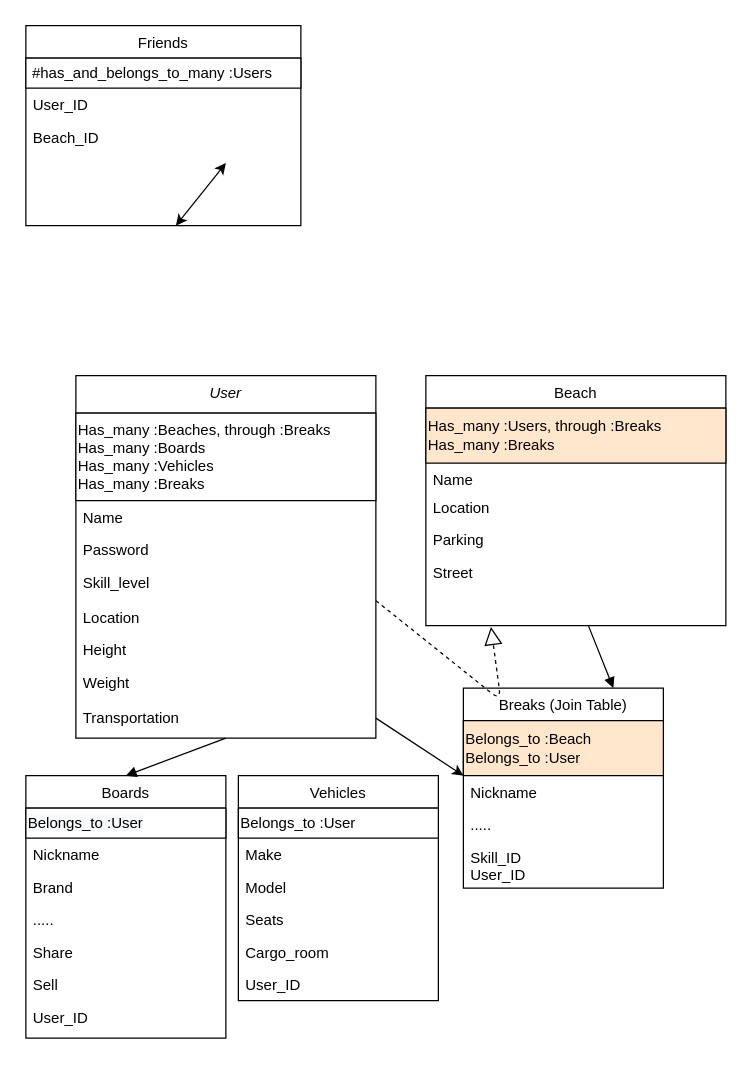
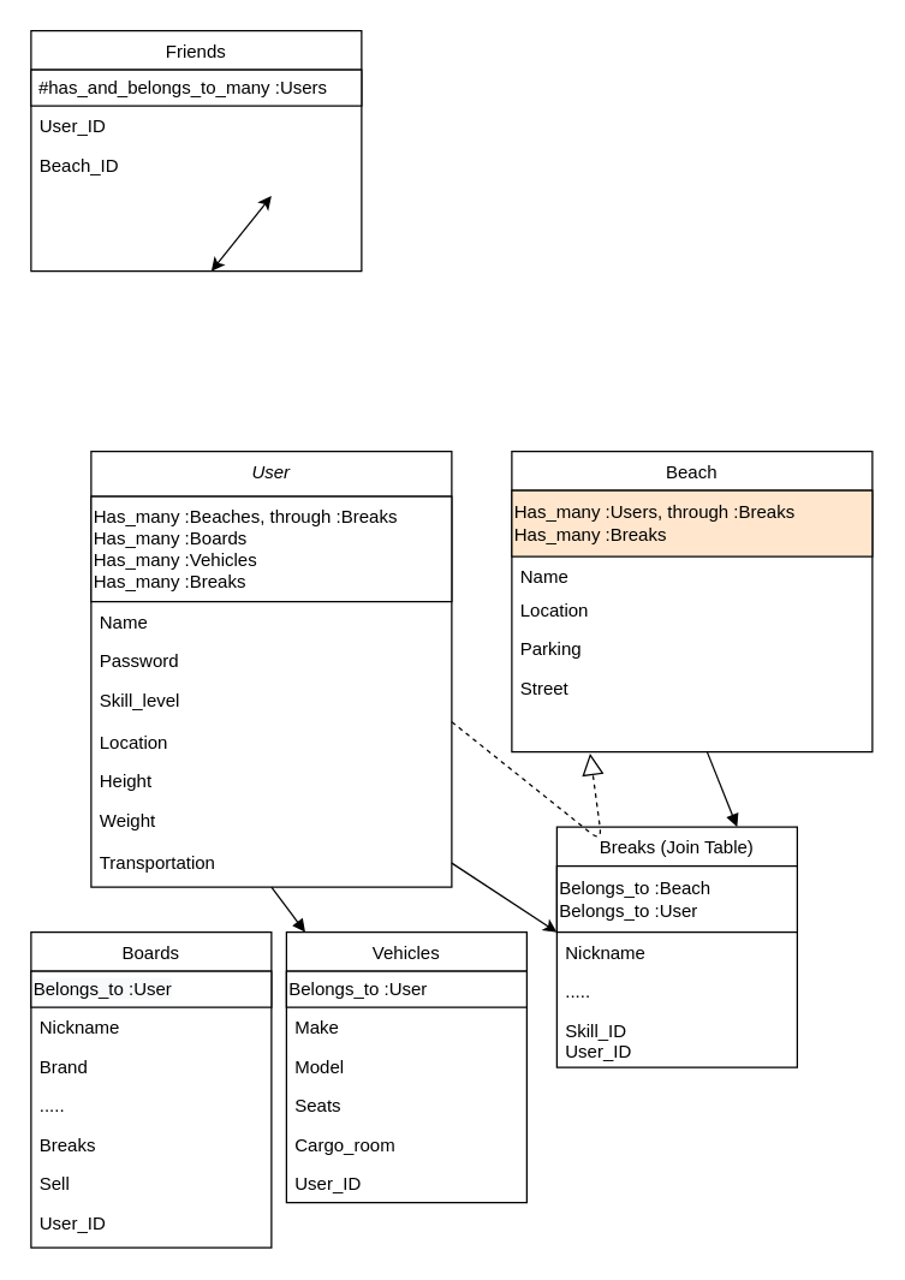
  <mxCell id="0" />
  <mxCell id="1" parent="0" />
  <mxCell id="2" value="User&#10;" style="swimlane;fontStyle=2;align=center;verticalAlign=top;childLayout=stackLayout;horizontal=1;startSize=30;horizontalStack=0;resizeParent=1;resizeLast=0;collapsible=1;marginBottom=0;rounded=0;shadow=0;strokeWidth=1;" parent="1" vertex="1"><mxGeometry x="60" y="300" width="240" height="290" as="geometry"><mxRectangle x="230" y="140" width="160" height="26" as="alternateBounds" /></mxGeometry></mxCell>
  <mxCell id="3" value="Has_many :Beaches, through :Breaks&lt;br&gt;Has_many :Boards&lt;br&gt;Has_many :Vehicles&lt;br&gt;Has_many :Breaks" style="rounded=0;whiteSpace=wrap;html=1;align=left;" parent="2" vertex="1"><mxGeometry y="30" width="240" height="70" as="geometry" /></mxCell>
  <mxCell id="4" value="Name" style="text;align=left;verticalAlign=top;spacingLeft=4;spacingRight=4;overflow=hidden;rotatable=0;points=[[0,0.5],[1,0.5]];portConstraint=eastwest;" parent="2" vertex="1"><mxGeometry y="100" width="240" height="26" as="geometry" /></mxCell>
  <mxCell id="5" value="Password" style="text;align=left;verticalAlign=top;spacingLeft=4;spacingRight=4;overflow=hidden;rotatable=0;points=[[0,0.5],[1,0.5]];portConstraint=eastwest;rounded=0;shadow=0;html=0;" parent="2" vertex="1"><mxGeometry y="126" width="240" height="26" as="geometry" /></mxCell>
  <mxCell id="6" value="Skill_level" style="text;align=left;verticalAlign=top;spacingLeft=4;spacingRight=4;overflow=hidden;rotatable=0;points=[[0,0.5],[1,0.5]];portConstraint=eastwest;rounded=0;shadow=0;html=0;" parent="2" vertex="1"><mxGeometry y="152" width="240" height="28" as="geometry" /></mxCell>
  <mxCell id="7" value="Location" style="text;align=left;verticalAlign=top;spacingLeft=4;spacingRight=4;overflow=hidden;rotatable=0;points=[[0,0.5],[1,0.5]];portConstraint=eastwest;rounded=0;shadow=0;html=0;" parent="2" vertex="1"><mxGeometry y="180" width="240" height="26" as="geometry" /></mxCell>
  <mxCell id="8" value="Height" style="text;align=left;verticalAlign=top;spacingLeft=4;spacingRight=4;overflow=hidden;rotatable=0;points=[[0,0.5],[1,0.5]];portConstraint=eastwest;rounded=0;shadow=0;html=0;" parent="2" vertex="1"><mxGeometry y="206" width="240" height="26" as="geometry" /></mxCell>
  <mxCell id="9" value="Weight" style="text;align=left;verticalAlign=top;spacingLeft=4;spacingRight=4;overflow=hidden;rotatable=0;points=[[0,0.5],[1,0.5]];portConstraint=eastwest;" parent="2" vertex="1"><mxGeometry y="232" width="240" height="28" as="geometry" /></mxCell>
  <mxCell id="10" value="Transportation" style="text;align=left;verticalAlign=top;spacingLeft=4;spacingRight=4;overflow=hidden;rotatable=0;points=[[0,0.5],[1,0.5]];portConstraint=eastwest;" parent="2" vertex="1"><mxGeometry y="260" width="240" height="28" as="geometry" /></mxCell>
  <mxCell id="11" value="Breaks (Join Table)" style="swimlane;fontStyle=0;align=center;verticalAlign=top;childLayout=stackLayout;horizontal=1;startSize=26;horizontalStack=0;resizeParent=1;resizeLast=0;collapsible=1;marginBottom=0;rounded=0;shadow=0;strokeWidth=1;" parent="1" vertex="1"><mxGeometry x="370" y="550" width="160" height="160" as="geometry"><mxRectangle x="130" y="380" width="160" height="26" as="alternateBounds" /></mxGeometry></mxCell>
- <mxCell id="12" value="Belongs_to :Beach&lt;br&gt;Belongs_to :User" style="rounded=0;whiteSpace=wrap;html=1;align=left;fillColor=#ffe6cc;" parent="11" vertex="1"><mxGeometry y="26" width="160" height="44" as="geometry" /></mxCell>
+ <mxCell id="12" value="Belongs_to :Beach&lt;br&gt;Belongs_to :User" style="rounded=0;whiteSpace=wrap;html=1;align=left;" parent="11" vertex="1"><mxGeometry y="26" width="160" height="44" as="geometry" /></mxCell>
  <mxCell id="13" value="Nickname" style="text;align=left;verticalAlign=top;spacingLeft=4;spacingRight=4;overflow=hidden;rotatable=0;points=[[0,0.5],[1,0.5]];portConstraint=eastwest;" parent="11" vertex="1"><mxGeometry y="70" width="160" height="26" as="geometry" /></mxCell>
  <mxCell id="14" value="....." style="text;align=left;verticalAlign=top;spacingLeft=4;spacingRight=4;overflow=hidden;rotatable=0;points=[[0,0.5],[1,0.5]];portConstraint=eastwest;" parent="11" vertex="1"><mxGeometry y="96" width="160" height="26" as="geometry" /></mxCell>
  <mxCell id="15" value="Skill_ID&#10;User_ID" style="text;align=left;verticalAlign=top;spacingLeft=4;spacingRight=4;overflow=hidden;rotatable=0;points=[[0,0.5],[1,0.5]];portConstraint=eastwest;" parent="11" vertex="1"><mxGeometry y="122" width="160" height="38" as="geometry" /></mxCell>
  <mxCell id="16" value="Boards" style="swimlane;fontStyle=0;align=center;verticalAlign=top;childLayout=stackLayout;horizontal=1;startSize=26;horizontalStack=0;resizeParent=1;resizeLast=0;collapsible=1;marginBottom=0;rounded=0;shadow=0;strokeWidth=1;" parent="1" vertex="1"><mxGeometry y="620" width="160" height="210" as="geometry" x="20"><mxRectangle x="340" y="380" width="170" height="26" as="alternateBounds" /></mxGeometry></mxCell>
  <mxCell id="17" value="&lt;meta charset=&quot;utf-8&quot;&gt;&lt;span style=&quot;color: rgb(0, 0, 0); font-family: helvetica; font-size: 12px; font-style: normal; font-weight: 400; letter-spacing: normal; text-align: left; text-indent: 0px; text-transform: none; word-spacing: 0px; background-color: rgb(248, 249, 250); display: inline; float: none;&quot;&gt;Belongs_to :User&lt;/span&gt;" style="rounded=0;whiteSpace=wrap;html=1;align=left;" parent="16" vertex="1"><mxGeometry y="26" width="160" height="24" as="geometry" /></mxCell>
  <mxCell id="18" value="Nickname" style="text;align=left;verticalAlign=top;spacingLeft=4;spacingRight=4;overflow=hidden;rotatable=0;points=[[0,0.5],[1,0.5]];portConstraint=eastwest;" parent="16" vertex="1"><mxGeometry y="50" width="160" height="26" as="geometry" /></mxCell>
  <mxCell id="19" value="Brand" style="text;align=left;verticalAlign=top;spacingLeft=4;spacingRight=4;overflow=hidden;rotatable=0;points=[[0,0.5],[1,0.5]];portConstraint=eastwest;" parent="16" vertex="1"><mxGeometry y="76" width="160" height="26" as="geometry" /></mxCell>
  <mxCell id="20" value="....." style="text;align=left;verticalAlign=top;spacingLeft=4;spacingRight=4;overflow=hidden;rotatable=0;points=[[0,0.5],[1,0.5]];portConstraint=eastwest;" parent="16" vertex="1"><mxGeometry y="102" width="160" height="26" as="geometry" /></mxCell>
- <mxCell id="21" value="Share" style="text;align=left;verticalAlign=top;spacingLeft=4;spacingRight=4;overflow=hidden;rotatable=0;points=[[0,0.5],[1,0.5]];portConstraint=eastwest;" parent="16" vertex="1"><mxGeometry y="128" width="160" height="26" as="geometry" /></mxCell>
+ <mxCell id="21" value="Breaks" style="text;align=left;verticalAlign=top;spacingLeft=4;spacingRight=4;overflow=hidden;rotatable=0;points=[[0,0.5],[1,0.5]];portConstraint=eastwest;" parent="16" vertex="1"><mxGeometry y="128" width="160" height="26" as="geometry" /></mxCell>
  <mxCell id="22" value="Sell" style="text;align=left;verticalAlign=top;spacingLeft=4;spacingRight=4;overflow=hidden;rotatable=0;points=[[0,0.5],[1,0.5]];portConstraint=eastwest;" parent="16" vertex="1"><mxGeometry y="154" width="160" height="26" as="geometry" /></mxCell>
  <mxCell id="23" value="User_ID" style="text;align=left;verticalAlign=top;spacingLeft=4;spacingRight=4;overflow=hidden;rotatable=0;points=[[0,0.5],[1,0.5]];portConstraint=eastwest;" parent="16" vertex="1"><mxGeometry y="180" width="160" height="26" as="geometry" /></mxCell>
  <mxCell id="24" value="Beach" style="swimlane;fontStyle=0;align=center;verticalAlign=top;childLayout=stackLayout;horizontal=1;startSize=26;horizontalStack=0;resizeParent=1;resizeLast=0;collapsible=1;marginBottom=0;rounded=0;shadow=0;strokeWidth=1;" parent="1" vertex="1"><mxGeometry x="340" y="300" width="240" height="200" as="geometry"><mxRectangle x="550" y="140" width="160" height="26" as="alternateBounds" /></mxGeometry></mxCell>
  <mxCell id="25" value="Has_many :Users, through :Breaks&lt;br&gt;Has_many :Breaks" style="rounded=0;whiteSpace=wrap;html=1;align=left;fillColor=#ffe6cc;" parent="24" vertex="1"><mxGeometry y="26" width="240" height="44" as="geometry" /></mxCell>
  <mxCell id="26" value="Name" style="text;align=left;verticalAlign=top;spacingLeft=4;spacingRight=4;overflow=hidden;rotatable=0;points=[[0,0.5],[1,0.5]];portConstraint=eastwest;" parent="24" vertex="1"><mxGeometry y="70" width="240" height="22" as="geometry" /></mxCell>
  <mxCell id="27" value="Location" style="text;align=left;verticalAlign=top;spacingLeft=4;spacingRight=4;overflow=hidden;rotatable=0;points=[[0,0.5],[1,0.5]];portConstraint=eastwest;" parent="24" vertex="1"><mxGeometry y="92" width="240" height="26" as="geometry" /></mxCell>
  <mxCell id="28" value="Parking" style="text;align=left;verticalAlign=top;spacingLeft=4;spacingRight=4;overflow=hidden;rotatable=0;points=[[0,0.5],[1,0.5]];portConstraint=eastwest;" parent="24" vertex="1"><mxGeometry y="118" width="240" height="26" as="geometry" /></mxCell>
  <mxCell id="29" value="Street" style="text;align=left;verticalAlign=top;spacingLeft=4;spacingRight=4;overflow=hidden;rotatable=0;points=[[0,0.5],[1,0.5]];portConstraint=eastwest;" parent="24" vertex="1"><mxGeometry y="144" width="240" height="56" as="geometry" /></mxCell>
  <mxCell id="30" value="" style="endArrow=block;dashed=1;endFill=0;endSize=12;html=1;entryX=0.217;entryY=1.018;entryDx=0;entryDy=0;entryPerimeter=0;" parent="24" target="29" edge="1"><mxGeometry width="160" relative="1" as="geometry"><mxPoint x="-40" y="180" as="sourcePoint" /><mxPoint x="110" y="180" as="targetPoint" /><Array as="points"><mxPoint x="60" y="260" /></Array></mxGeometry></mxCell>
  <mxCell id="31" value="Vehicles" style="swimlane;fontStyle=0;align=center;verticalAlign=top;childLayout=stackLayout;horizontal=1;startSize=26;horizontalStack=0;resizeParent=1;resizeLast=0;collapsible=1;marginBottom=0;rounded=0;shadow=0;strokeWidth=1;" parent="1" vertex="1"><mxGeometry x="190" y="620" width="160" height="180" as="geometry"><mxRectangle x="340" y="380" width="170" height="26" as="alternateBounds" /></mxGeometry></mxCell>
  <mxCell id="32" value="Belongs_to :User" style="rounded=0;whiteSpace=wrap;html=1;align=left;" parent="31" vertex="1"><mxGeometry y="26" width="160" height="24" as="geometry" /></mxCell>
  <mxCell id="33" value="Make" style="text;align=left;verticalAlign=top;spacingLeft=4;spacingRight=4;overflow=hidden;rotatable=0;points=[[0,0.5],[1,0.5]];portConstraint=eastwest;" parent="31" vertex="1"><mxGeometry y="50" width="160" height="26" as="geometry" /></mxCell>
  <mxCell id="34" value="Model" style="text;align=left;verticalAlign=top;spacingLeft=4;spacingRight=4;overflow=hidden;rotatable=0;points=[[0,0.5],[1,0.5]];portConstraint=eastwest;" parent="31" vertex="1"><mxGeometry y="76" width="160" height="26" as="geometry" /></mxCell>
  <mxCell id="35" value="Seats" style="text;align=left;verticalAlign=top;spacingLeft=4;spacingRight=4;overflow=hidden;rotatable=0;points=[[0,0.5],[1,0.5]];portConstraint=eastwest;" parent="31" vertex="1"><mxGeometry y="102" width="160" height="26" as="geometry" /></mxCell>
  <mxCell id="36" value="Cargo_room" style="text;align=left;verticalAlign=top;spacingLeft=4;spacingRight=4;overflow=hidden;rotatable=0;points=[[0,0.5],[1,0.5]];portConstraint=eastwest;" parent="31" vertex="1"><mxGeometry y="128" width="160" height="26" as="geometry" /></mxCell>
  <mxCell id="37" value="User_ID" style="text;align=left;verticalAlign=top;spacingLeft=4;spacingRight=4;overflow=hidden;rotatable=0;points=[[0,0.5],[1,0.5]];portConstraint=eastwest;" parent="31" vertex="1"><mxGeometry y="154" width="160" height="26" as="geometry" /></mxCell>
- <mxCell id="38" value="" style="html=1;verticalAlign=bottom;endArrow=block;entryX=0.5;entryY=0;entryDx=0;entryDy=0;exitX=0.5;exitY=1.071;exitDx=0;exitDy=0;exitPerimeter=0;" parent="1" source="10" target="16" edge="1"><mxGeometry x="1" y="269" width="80" relative="1" as="geometry"><mxPoint x="150" y="610" as="sourcePoint" /><mxPoint x="140" y="680" as="targetPoint" /><mxPoint x="260" y="199" as="offset" /></mxGeometry></mxCell>
+ <mxCell id="39" value="" style="html=1;verticalAlign=bottom;endArrow=block;exitX=0.5;exitY=1;exitDx=0;exitDy=0;" parent="1" source="2" edge="1" target="31"><mxGeometry x="1" y="269" width="80" relative="1" as="geometry"><mxPoint x="160" y="630" as="sourcePoint" /><mxPoint x="290" y="700" as="targetPoint" /><mxPoint x="260" y="199" as="offset" /></mxGeometry></mxCell>
  <mxCell id="40" value="" style="html=1;verticalAlign=bottom;endArrow=block;entryX=0.75;entryY=0;entryDx=0;entryDy=0;" parent="1" target="11" edge="1"><mxGeometry x="1" y="269" width="80" relative="1" as="geometry"><mxPoint x="470" y="500" as="sourcePoint" /><mxPoint x="459.5" y="560" as="targetPoint" /><mxPoint x="260" y="199" as="offset" /></mxGeometry></mxCell>
  <mxCell id="41" value="Friends" style="swimlane;fontStyle=0;align=center;verticalAlign=top;childLayout=stackLayout;horizontal=1;startSize=26;horizontalStack=0;resizeParent=1;resizeLast=0;collapsible=1;marginBottom=0;rounded=0;shadow=0;strokeWidth=1;" parent="1" vertex="1"><mxGeometry y="20" width="220" height="160" as="geometry" x="20"><mxRectangle x="130" y="380" width="160" height="26" as="alternateBounds" /></mxGeometry></mxCell>
  <mxCell id="42" value="&amp;nbsp;#has_and_belongs_to_many :Users" style="rounded=0;whiteSpace=wrap;html=1;align=left;" parent="41" vertex="1"><mxGeometry y="26" width="220" height="24" as="geometry" /></mxCell>
  <mxCell id="43" value="User_ID" style="text;align=left;verticalAlign=top;spacingLeft=4;spacingRight=4;overflow=hidden;rotatable=0;points=[[0,0.5],[1,0.5]];portConstraint=eastwest;" parent="41" vertex="1"><mxGeometry y="50" width="220" height="26" as="geometry" /></mxCell>
  <mxCell id="44" value="Beach_ID" style="text;align=left;verticalAlign=top;spacingLeft=4;spacingRight=4;overflow=hidden;rotatable=0;points=[[0,0.5],[1,0.5]];portConstraint=eastwest;" parent="41" vertex="1"><mxGeometry y="76" width="220" height="26" as="geometry" /></mxCell>
  <mxCell id="45" value="" style="endArrow=classic;startArrow=classic;html=1;" parent="41" edge="1"><mxGeometry width="50" height="50" relative="1" as="geometry"><mxPoint x="160" y="110" as="sourcePoint" /><mxPoint x="120" y="160" as="targetPoint" /></mxGeometry></mxCell>
  <mxCell id="46" value="" style="endArrow=classic;html=1;exitX=1;exitY=0.5;exitDx=0;exitDy=0;" edge="1" parent="1" source="10"><mxGeometry width="50" height="50" relative="1" as="geometry"><mxPoint x="310" y="570" as="sourcePoint" /><mxPoint x="370" y="620" as="targetPoint" /></mxGeometry></mxCell>
